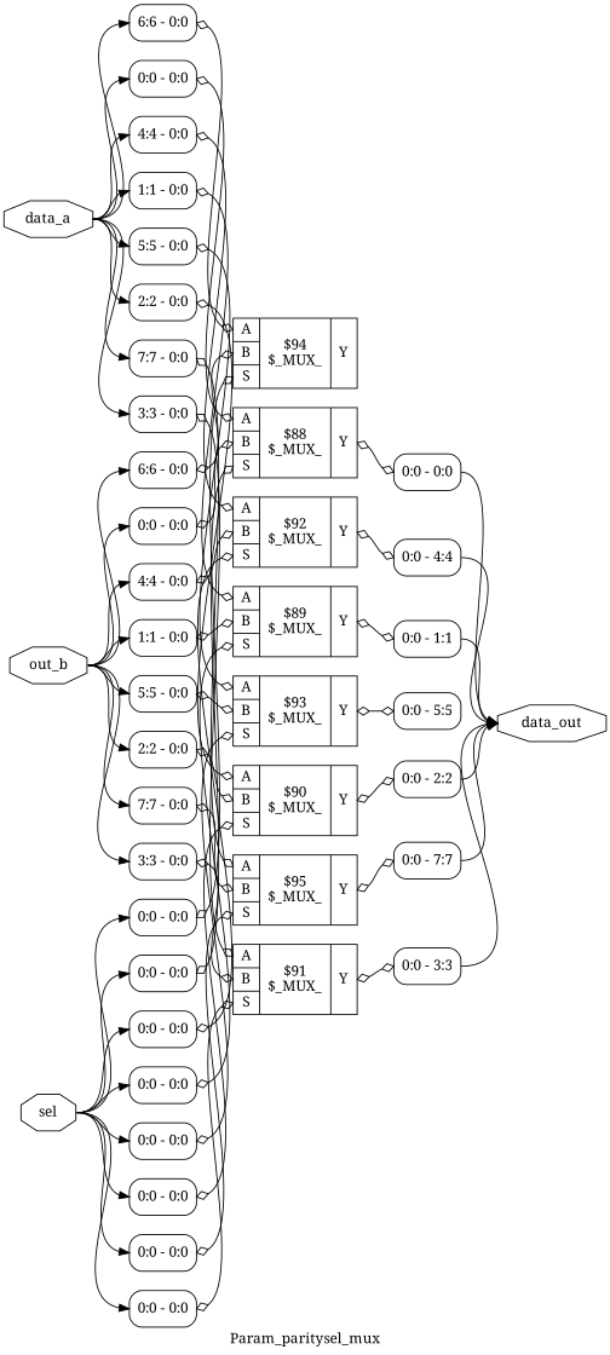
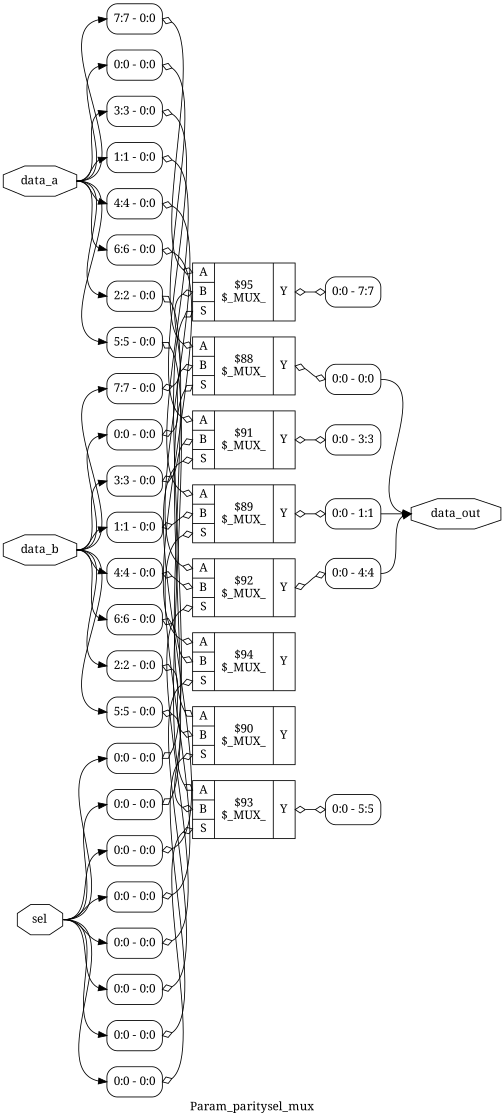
  digraph {
    fontname="Noto Serif"
    label=Param_paritysel_mux
    rankdir=LR
    remincross=true
    node [color=black fontcolor=black fontname="Noto Serif" shape=record style=rounded]
    edge [color=black fontcolor=black fontname="Noto Serif" headport="s0:w" tailport=e arrowhead=odiamond arrowtail=odiamond dir=both]
    n1 [label=data_a shape=octagon style=""]
    n2 [label="<s0> 0:0 - 0:0 "]
    n3 [label="<s0> 1:1 - 0:0 "]
    n4 [label="<s0> 2:2 - 0:0 "]
    n5 [label="<s0> 3:3 - 0:0 "]
    n6 [label="<s0> 4:4 - 0:0 "]
    n7 [label="<s0> 5:5 - 0:0 "]
    n8 [label="<s0> 6:6 - 0:0 "]
    n9 [label="<s0> 7:7 - 0:0 "]
    n10 [label="{{<p5> A|<p6> B|<p7> S}|$88\n$_MUX_|{<p8> Y}}" color="" fontcolor="" style=""]
    n11 [label="{{<p5> A|<p6> B|<p7> S}|$89\n$_MUX_|{<p8> Y}}" color="" fontcolor="" style=""]
    n12 [label="{{<p5> A|<p6> B|<p7> S}|$90\n$_MUX_|{<p8> Y}}" color="" fontcolor="" style=""]
    n13 [label="{{<p5> A|<p6> B|<p7> S}|$91\n$_MUX_|{<p8> Y}}" color="" fontcolor="" style=""]
    n14 [label="{{<p5> A|<p6> B|<p7> S}|$92\n$_MUX_|{<p8> Y}}" color="" fontcolor="" style=""]
    n15 [label="{{<p5> A|<p6> B|<p7> S}|$93\n$_MUX_|{<p8> Y}}" color="" fontcolor="" style=""]
    n16 [label="{{<p5> A|<p6> B|<p7> S}|$94\n$_MUX_|{<p8> Y}}" color="" fontcolor="" style=""]
    n17 [label="{{<p5> A|<p6> B|<p7> S}|$95\n$_MUX_|{<p8> Y}}" color="" fontcolor="" style=""]
-   n18 [label=out_b shape=octagon style=""]
+   n18 [label=data_b shape=octagon style=""]
    n19 [label="<s0> 0:0 - 0:0 "]
    n20 [label="<s0> 1:1 - 0:0 "]
    n21 [label="<s0> 2:2 - 0:0 "]
    n22 [label="<s0> 3:3 - 0:0 "]
    n23 [label="<s0> 4:4 - 0:0 "]
    n24 [label="<s0> 5:5 - 0:0 "]
    n25 [label="<s0> 6:6 - 0:0 "]
    n26 [label="<s0> 7:7 - 0:0 "]
    n27 [label=data_out shape=octagon style=""]
    n28 [label=sel shape=octagon style=""]
    n29 [label="<s0> 0:0 - 0:0 "]
    n30 [label="<s0> 0:0 - 0:0 "]
    n31 [label="<s0> 0:0 - 0:0 "]
    n32 [label="<s0> 0:0 - 0:0 "]
    n33 [label="<s0> 0:0 - 0:0 "]
    n34 [label="<s0> 0:0 - 0:0 "]
    n35 [label="<s0> 0:0 - 0:0 "]
    n36 [label="<s0> 0:0 - 0:0 "]
    n37 [label="<s0> 0:0 - 0:0 "]
    n38 [label="<s0> 0:0 - 1:1 "]
-   n39 [label="<s0> 0:0 - 2:2 "]
    n40 [label="<s0> 0:0 - 3:3 "]
    n41 [label="<s0> 0:0 - 4:4 "]
    n42 [label="<s0> 0:0 - 5:5 "]
    n43 [label="<s0> 0:0 - 7:7 "]
    n1 -> n2 [arrowhead="" arrowtail="" dir=""]
    n1 -> n3 [arrowhead="" arrowtail="" dir=""]
    n1 -> n4 [arrowhead="" arrowtail="" dir=""]
    n1 -> n5 [arrowhead="" arrowtail="" dir=""]
    n1 -> n6 [arrowhead="" arrowtail="" dir=""]
    n1 -> n7 [arrowhead="" arrowtail="" dir=""]
    n1 -> n8 [arrowhead="" arrowtail="" dir=""]
    n1 -> n9 [arrowhead="" arrowtail="" dir=""]
    n2 -> n10 [headport="p5:w"]
    n3 -> n11 [headport="p5:w"]
    n4 -> n12 [headport="p5:w"]
    n5 -> n13 [headport="p5:w"]
    n6 -> n14 [headport="p5:w"]
    n7 -> n15 [headport="p5:w"]
    n8 -> n16 [headport="p5:w"]
    n9 -> n17 [headport="p5:w"]
    n10 -> n37 [headport=w tailport="p8:e"]
    n11 -> n38 [headport=w tailport="p8:e"]
-   n12 -> n39 [headport=w tailport="p8:e"]
    n13 -> n40 [headport=w tailport="p8:e"]
    n14 -> n41 [headport=w tailport="p8:e"]
    n15 -> n42 [headport=w tailport="p8:e"]
    n17 -> n43 [headport=w tailport="p8:e"]
    n18 -> n19 [arrowhead="" arrowtail="" dir=""]
    n18 -> n20 [arrowhead="" arrowtail="" dir=""]
    n18 -> n21 [arrowhead="" arrowtail="" dir=""]
    n18 -> n22 [arrowhead="" arrowtail="" dir=""]
    n18 -> n23 [arrowhead="" arrowtail="" dir=""]
    n18 -> n24 [arrowhead="" arrowtail="" dir=""]
    n18 -> n25 [arrowhead="" arrowtail="" dir=""]
    n18 -> n26 [arrowhead="" arrowtail="" dir=""]
    n19 -> n10 [headport="p6:w"]
    n20 -> n11 [headport="p6:w"]
    n21 -> n12 [headport="p6:w"]
    n22 -> n13 [headport="p6:w"]
    n23 -> n14 [headport="p6:w"]
    n24 -> n15 [headport="p6:w"]
    n25 -> n16 [headport="p6:w"]
    n26 -> n17 [headport="p6:w"]
    n28 -> n29 [arrowhead="" arrowtail="" dir=""]
    n28 -> n30 [arrowhead="" arrowtail="" dir=""]
    n28 -> n31 [arrowhead="" arrowtail="" dir=""]
    n28 -> n32 [arrowhead="" arrowtail="" dir=""]
    n28 -> n33 [arrowhead="" arrowtail="" dir=""]
    n28 -> n34 [arrowhead="" arrowtail="" dir=""]
    n28 -> n35 [arrowhead="" arrowtail="" dir=""]
    n28 -> n36 [arrowhead="" arrowtail="" dir=""]
    n29 -> n10 [headport="p7:w"]
    n30 -> n11 [headport="p7:w"]
    n31 -> n12 [headport="p7:w"]
    n32 -> n13 [headport="p7:w"]
    n33 -> n14 [headport="p7:w"]
    n34 -> n15 [headport="p7:w"]
    n35 -> n16 [headport="p7:w"]
    n36 -> n17 [headport="p7:w"]
    n37 -> n27 [headport=w tailport="s0:e" arrowhead="" arrowtail="" dir=""]
    n38 -> n27 [headport=w tailport="s0:e" arrowhead="" arrowtail="" dir=""]
-   n39 -> n27 [headport=w tailport="s0:e" arrowhead="" arrowtail="" dir=""]
-   n40 -> n27 [headport=w tailport="s0:e" arrowhead="" arrowtail="" dir=""]
    n41 -> n27 [headport=w tailport="s0:e" arrowhead="" arrowtail="" dir=""]
-   n43 -> n27 [headport=w tailport="s0:e" arrowhead="" arrowtail="" dir=""]
  }
